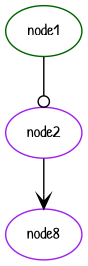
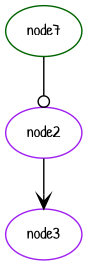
  digraph {
    fontname="Patrick Hand"
    node [color=purple fontname="Patrick Hand" fontsize=12]
    edge [fontname="Patrick Hand"]
-   n1 [color=darkgreen label=node1]
+   n1 [color=darkgreen label=node7]
    n2 [label=node2]
-   n3 [label=node8]
+   n3 [label=node3]
    n1 -> n2 [arrowhead=odot]
    n2 -> n3 [arrowhead=vee]
  }
